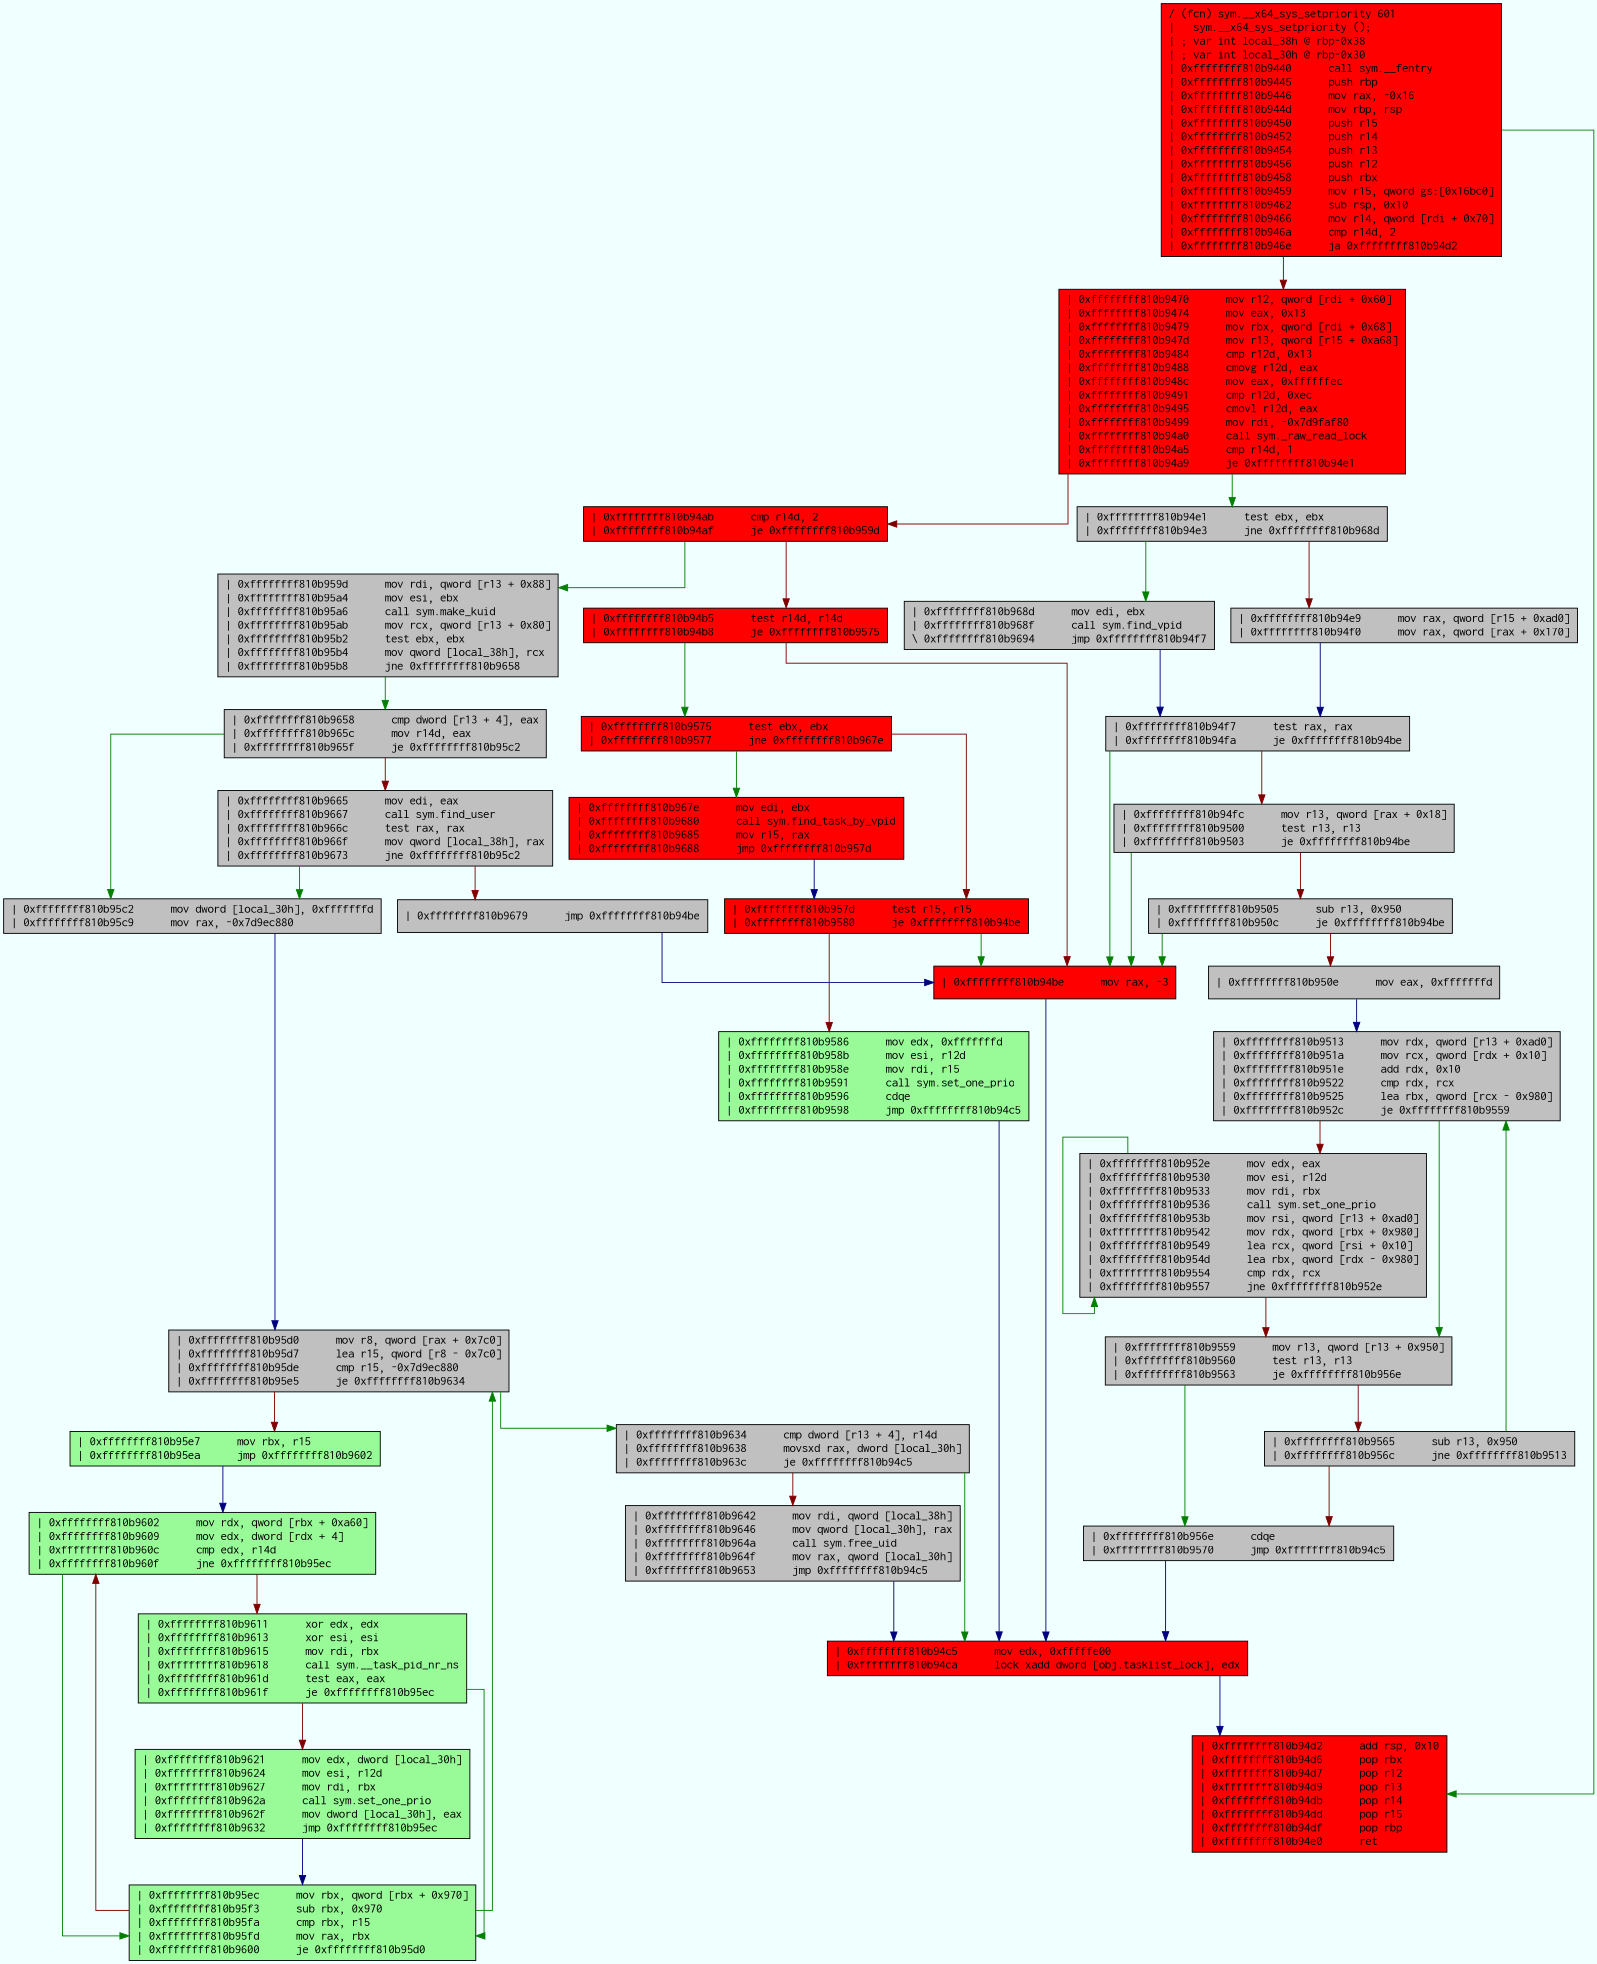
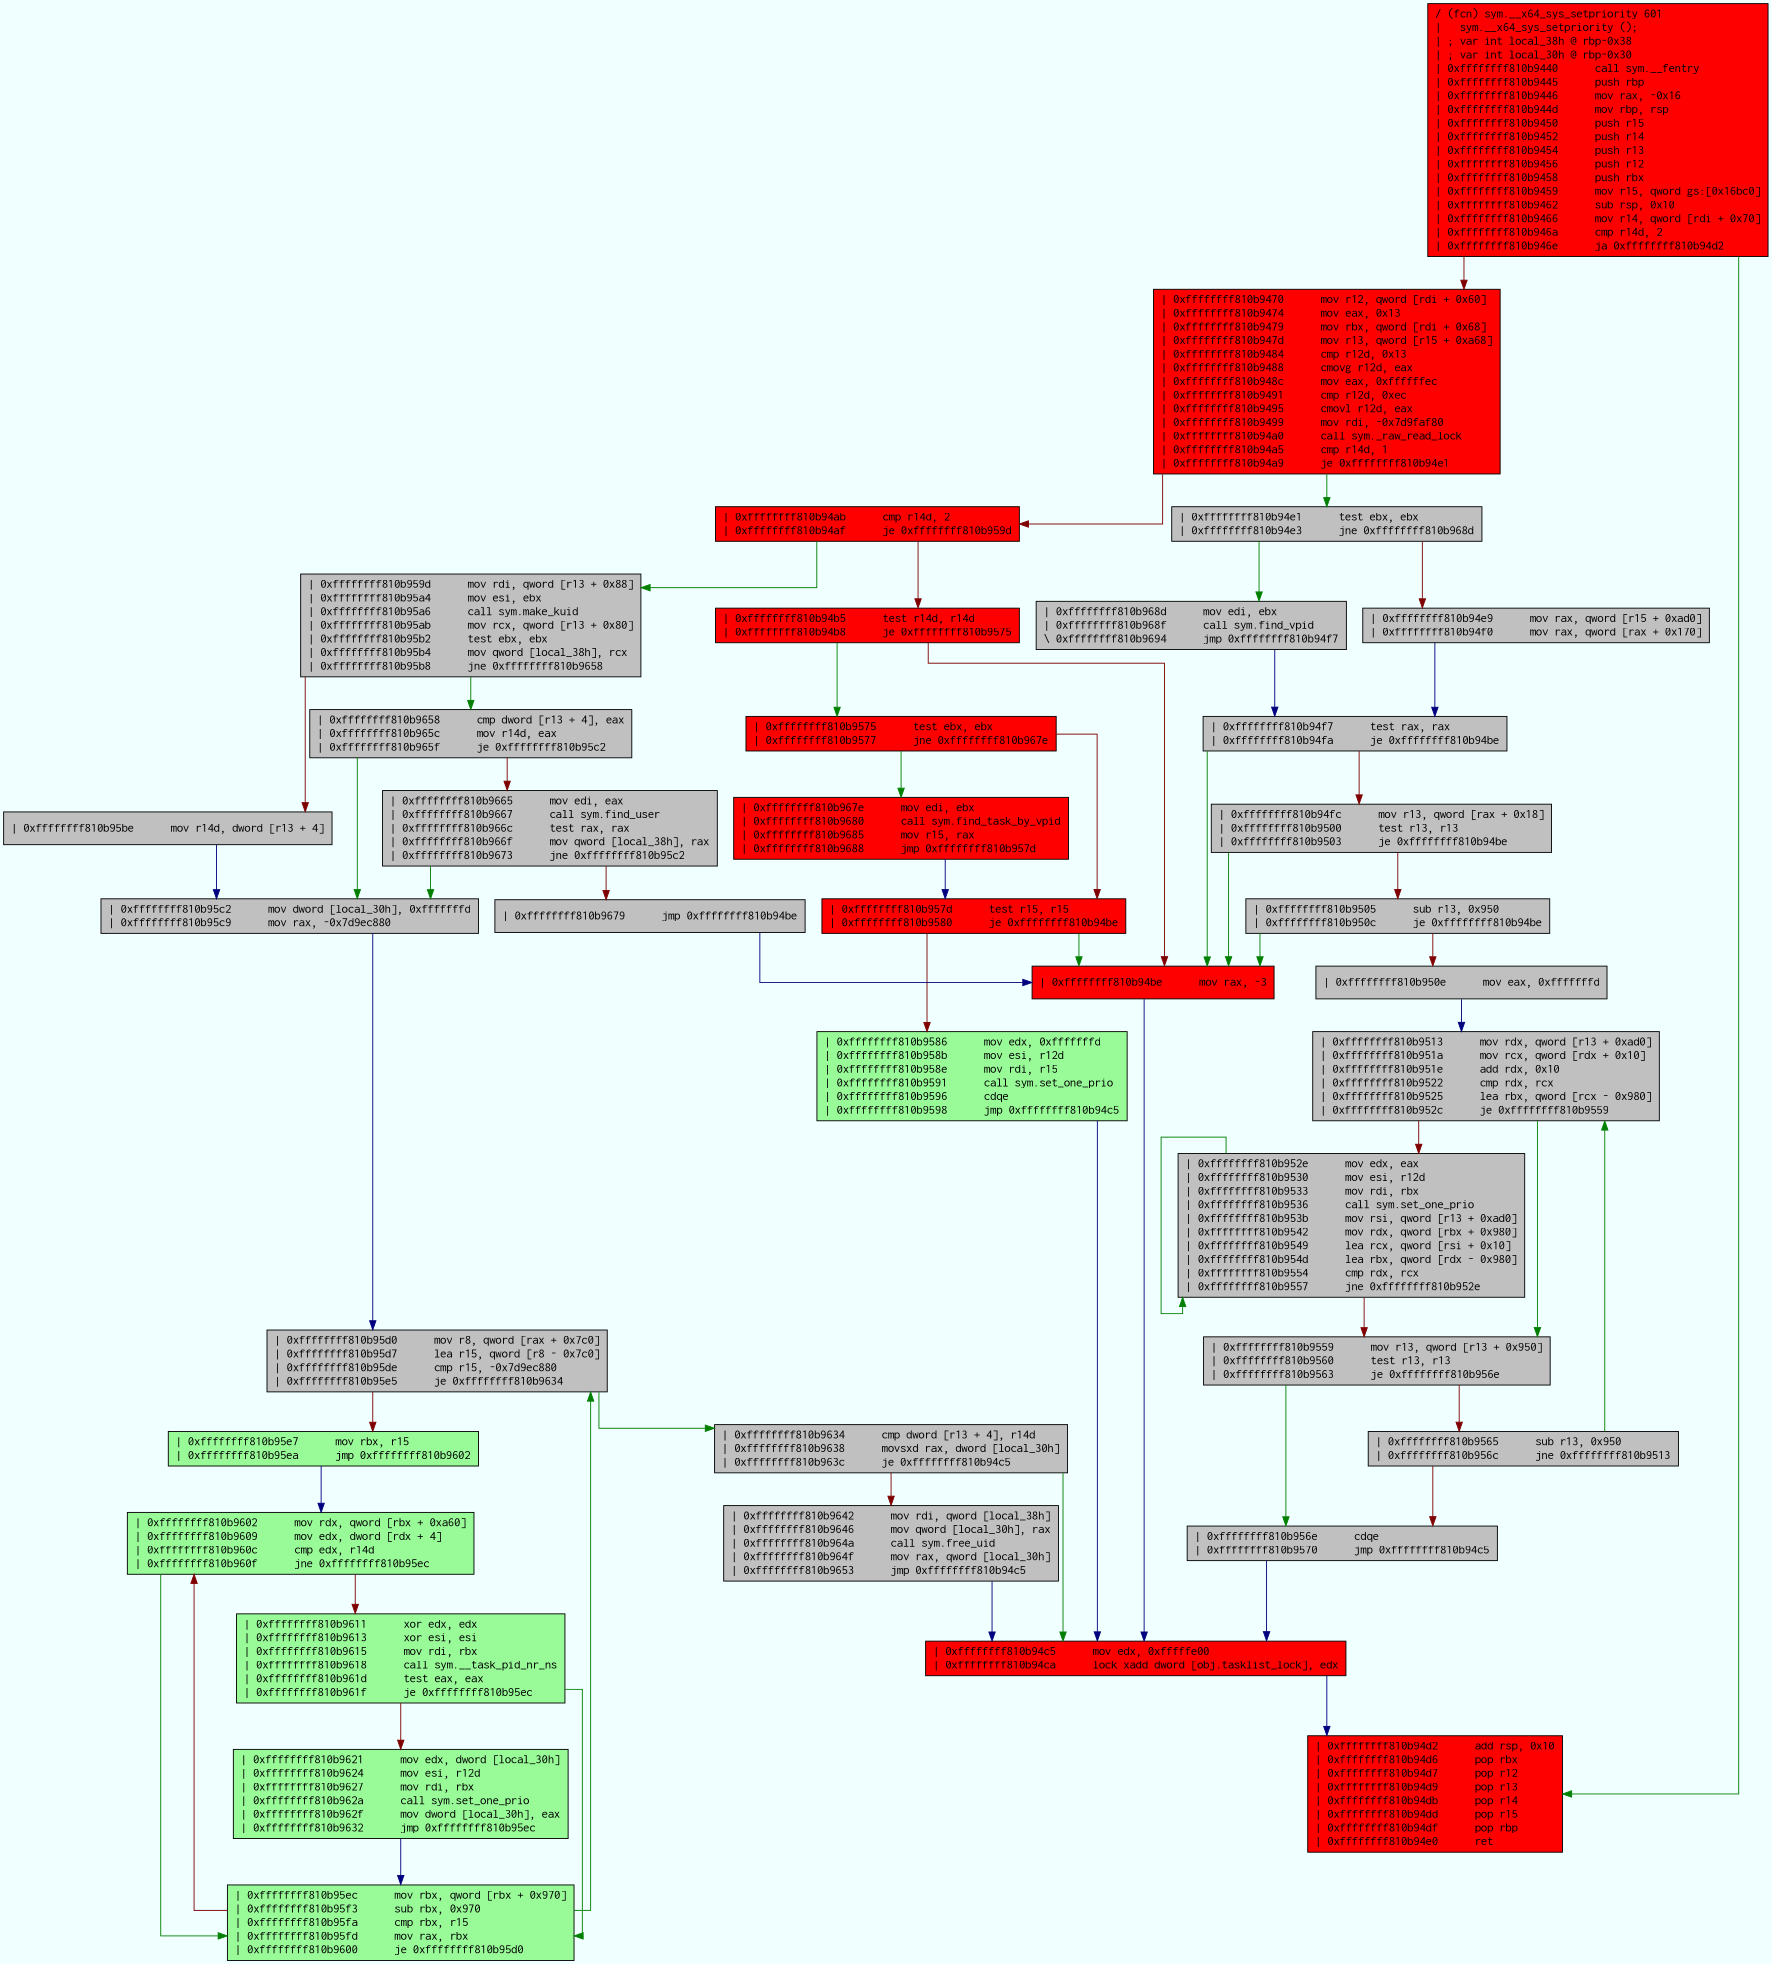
  digraph {
    bgcolor=azure
    fontname=Courier
    fontsize=8
    splines=ortho
    node [color=black fillcolor=gray fontname=Courier shape=box style=filled]
    edge [arrowhead=normal color="#007f00"]
    n1 [fillcolor=red label="/ (fcn) sym.__x64_sys_setpriority 601\l|   sym.__x64_sys_setpriority ();\l| ; var int local_38h @ rbp-0x38\l| ; var int local_30h @ rbp-0x30\l| 0xffffffff810b9440      call sym.__fentry\l| 0xffffffff810b9445      push rbp\l| 0xffffffff810b9446      mov rax, -0x16\l| 0xffffffff810b944d      mov rbp, rsp\l| 0xffffffff810b9450      push r15\l| 0xffffffff810b9452      push r14\l| 0xffffffff810b9454      push r13\l| 0xffffffff810b9456      push r12\l| 0xffffffff810b9458      push rbx\l| 0xffffffff810b9459      mov r15, qword gs:[0x16bc0]\l| 0xffffffff810b9462      sub rsp, 0x10\l| 0xffffffff810b9466      mov r14, qword [rdi + 0x70]\l| 0xffffffff810b946a      cmp r14d, 2\l| 0xffffffff810b946e      ja 0xffffffff810b94d2\l"]
    n2 [fillcolor=red label="| 0xffffffff810b94d2      add rsp, 0x10\l| 0xffffffff810b94d6      pop rbx\l| 0xffffffff810b94d7      pop r12\l| 0xffffffff810b94d9      pop r13\l| 0xffffffff810b94db      pop r14\l| 0xffffffff810b94dd      pop r15\l| 0xffffffff810b94df      pop rbp\l| 0xffffffff810b94e0      ret\l"]
    n3 [fillcolor=red label="| 0xffffffff810b9470      mov r12, qword [rdi + 0x60]\l| 0xffffffff810b9474      mov eax, 0x13\l| 0xffffffff810b9479      mov rbx, qword [rdi + 0x68]\l| 0xffffffff810b947d      mov r13, qword [r15 + 0xa68]\l| 0xffffffff810b9484      cmp r12d, 0x13\l| 0xffffffff810b9488      cmovg r12d, eax\l| 0xffffffff810b948c      mov eax, 0xffffffec\l| 0xffffffff810b9491      cmp r12d, 0xec\l| 0xffffffff810b9495      cmovl r12d, eax\l| 0xffffffff810b9499      mov rdi, -0x7d9faf80\l| 0xffffffff810b94a0      call sym._raw_read_lock\l| 0xffffffff810b94a5      cmp r14d, 1\l| 0xffffffff810b94a9      je 0xffffffff810b94e1\l"]
    n4 [label="| 0xffffffff810b94e1      test ebx, ebx\l| 0xffffffff810b94e3      jne 0xffffffff810b968d\l"]
    n5 [fillcolor=red label="| 0xffffffff810b94ab      cmp r14d, 2\l| 0xffffffff810b94af      je 0xffffffff810b959d\l"]
    n6 [label="| 0xffffffff810b968d      mov edi, ebx\l| 0xffffffff810b968f      call sym.find_vpid\l\\ 0xffffffff810b9694      jmp 0xffffffff810b94f7\l"]
    n7 [label="| 0xffffffff810b94e9      mov rax, qword [r15 + 0xad0]\l| 0xffffffff810b94f0      mov rax, qword [rax + 0x170]\l"]
    n8 [label="| 0xffffffff810b959d      mov rdi, qword [r13 + 0x88]\l| 0xffffffff810b95a4      mov esi, ebx\l| 0xffffffff810b95a6      call sym.make_kuid\l| 0xffffffff810b95ab      mov rcx, qword [r13 + 0x80]\l| 0xffffffff810b95b2      test ebx, ebx\l| 0xffffffff810b95b4      mov qword [local_38h], rcx\l| 0xffffffff810b95b8      jne 0xffffffff810b9658\l"]
    n9 [fillcolor=red label="| 0xffffffff810b94b5      test r14d, r14d\l| 0xffffffff810b94b8      je 0xffffffff810b9575\l"]
    n10 [label="| 0xffffffff810b94f7      test rax, rax\l| 0xffffffff810b94fa      je 0xffffffff810b94be\l"]
    n11 [label="| 0xffffffff810b9658      cmp dword [r13 + 4], eax\l| 0xffffffff810b965c      mov r14d, eax\l| 0xffffffff810b965f      je 0xffffffff810b95c2\l"]
+   n12 [label="| 0xffffffff810b95be      mov r14d, dword [r13 + 4]\l"]
    n13 [fillcolor=red label="| 0xffffffff810b9575      test ebx, ebx\l| 0xffffffff810b9577      jne 0xffffffff810b967e\l"]
    n14 [fillcolor=red label="| 0xffffffff810b94be      mov rax, -3\l"]
    n15 [label="| 0xffffffff810b95c2      mov dword [local_30h], 0xfffffffd\l| 0xffffffff810b95c9      mov rax, -0x7d9ec880\l"]
    n16 [label="| 0xffffffff810b9665      mov edi, eax\l| 0xffffffff810b9667      call sym.find_user\l| 0xffffffff810b966c      test rax, rax\l| 0xffffffff810b966f      mov qword [local_38h], rax\l| 0xffffffff810b9673      jne 0xffffffff810b95c2\l"]
    n17 [fillcolor=red label="| 0xffffffff810b967e      mov edi, ebx\l| 0xffffffff810b9680      call sym.find_task_by_vpid\l| 0xffffffff810b9685      mov r15, rax\l| 0xffffffff810b9688      jmp 0xffffffff810b957d\l"]
    n18 [fillcolor=red label="| 0xffffffff810b957d      test r15, r15\l| 0xffffffff810b9580      je 0xffffffff810b94be\l"]
    n19 [fillcolor=red label="| 0xffffffff810b94c5      mov edx, 0xfffffe00\l| 0xffffffff810b94ca      lock xadd dword [obj.tasklist_lock], edx\l"]
    n20 [fillcolor=palegreen label="| 0xffffffff810b9586      mov edx, 0xfffffffd\l| 0xffffffff810b958b      mov esi, r12d\l| 0xffffffff810b958e      mov rdi, r15\l| 0xffffffff810b9591      call sym.set_one_prio\l| 0xffffffff810b9596      cdqe\l| 0xffffffff810b9598      jmp 0xffffffff810b94c5\l"]
    n21 [label="| 0xffffffff810b94fc      mov r13, qword [rax + 0x18]\l| 0xffffffff810b9500      test r13, r13\l| 0xffffffff810b9503      je 0xffffffff810b94be\l"]
    n22 [label="| 0xffffffff810b9505      sub r13, 0x950\l| 0xffffffff810b950c      je 0xffffffff810b94be\l"]
    n23 [label="| 0xffffffff810b950e      mov eax, 0xfffffffd\l"]
    n24 [label="| 0xffffffff810b9513      mov rdx, qword [r13 + 0xad0]\l| 0xffffffff810b951a      mov rcx, qword [rdx + 0x10]\l| 0xffffffff810b951e      add rdx, 0x10\l| 0xffffffff810b9522      cmp rdx, rcx\l| 0xffffffff810b9525      lea rbx, qword [rcx - 0x980]\l| 0xffffffff810b952c      je 0xffffffff810b9559\l"]
    n25 [label="| 0xffffffff810b9559      mov r13, qword [r13 + 0x950]\l| 0xffffffff810b9560      test r13, r13\l| 0xffffffff810b9563      je 0xffffffff810b956e\l"]
    n26 [label="| 0xffffffff810b952e      mov edx, eax\l| 0xffffffff810b9530      mov esi, r12d\l| 0xffffffff810b9533      mov rdi, rbx\l| 0xffffffff810b9536      call sym.set_one_prio\l| 0xffffffff810b953b      mov rsi, qword [r13 + 0xad0]\l| 0xffffffff810b9542      mov rdx, qword [rbx + 0x980]\l| 0xffffffff810b9549      lea rcx, qword [rsi + 0x10]\l| 0xffffffff810b954d      lea rbx, qword [rdx - 0x980]\l| 0xffffffff810b9554      cmp rdx, rcx\l| 0xffffffff810b9557      jne 0xffffffff810b952e\l"]
    n27 [label="| 0xffffffff810b956e      cdqe\l| 0xffffffff810b9570      jmp 0xffffffff810b94c5\l"]
    n28 [label="| 0xffffffff810b9565      sub r13, 0x950\l| 0xffffffff810b956c      jne 0xffffffff810b9513\l"]
    n29 [label="| 0xffffffff810b95d0      mov r8, qword [rax + 0x7c0]\l| 0xffffffff810b95d7      lea r15, qword [r8 - 0x7c0]\l| 0xffffffff810b95de      cmp r15, -0x7d9ec880\l| 0xffffffff810b95e5      je 0xffffffff810b9634\l"]
    n30 [label="| 0xffffffff810b9679      jmp 0xffffffff810b94be\l"]
    n31 [label="| 0xffffffff810b9634      cmp dword [r13 + 4], r14d\l| 0xffffffff810b9638      movsxd rax, dword [local_30h]\l| 0xffffffff810b963c      je 0xffffffff810b94c5\l"]
    n32 [fillcolor=palegreen label="| 0xffffffff810b95e7      mov rbx, r15\l| 0xffffffff810b95ea      jmp 0xffffffff810b9602\l"]
    n33 [label="| 0xffffffff810b9642      mov rdi, qword [local_38h]\l| 0xffffffff810b9646      mov qword [local_30h], rax\l| 0xffffffff810b964a      call sym.free_uid\l| 0xffffffff810b964f      mov rax, qword [local_30h]\l| 0xffffffff810b9653      jmp 0xffffffff810b94c5\l"]
    n34 [fillcolor=palegreen label="| 0xffffffff810b9602      mov rdx, qword [rbx + 0xa60]\l| 0xffffffff810b9609      mov edx, dword [rdx + 4]\l| 0xffffffff810b960c      cmp edx, r14d\l| 0xffffffff810b960f      jne 0xffffffff810b95ec\l"]
    n35 [fillcolor=palegreen label="| 0xffffffff810b95ec      mov rbx, qword [rbx + 0x970]\l| 0xffffffff810b95f3      sub rbx, 0x970\l| 0xffffffff810b95fa      cmp rbx, r15\l| 0xffffffff810b95fd      mov rax, rbx\l| 0xffffffff810b9600      je 0xffffffff810b95d0\l"]
    n36 [fillcolor=palegreen label="| 0xffffffff810b9611      xor edx, edx\l| 0xffffffff810b9613      xor esi, esi\l| 0xffffffff810b9615      mov rdi, rbx\l| 0xffffffff810b9618      call sym.__task_pid_nr_ns\l| 0xffffffff810b961d      test eax, eax\l| 0xffffffff810b961f      je 0xffffffff810b95ec\l"]
    n37 [fillcolor=palegreen label="| 0xffffffff810b9621      mov edx, dword [local_30h]\l| 0xffffffff810b9624      mov esi, r12d\l| 0xffffffff810b9627      mov rdi, rbx\l| 0xffffffff810b962a      call sym.set_one_prio\l| 0xffffffff810b962f      mov dword [local_30h], eax\l| 0xffffffff810b9632      jmp 0xffffffff810b95ec\l"]
    n1 -> n2
    n1 -> n3 [color="#7f0000"]
    n3 -> n4
    n3 -> n5 [color="#7f0000"]
    n4 -> n6
    n4 -> n7 [color="#7f0000"]
    n5 -> n8
    n5 -> n9 [color="#7f0000"]
    n6 -> n10 [color="#00007f"]
    n7 -> n10 [color="#00007f"]
    n8 -> n11
+   n8 -> n12 [color="#7f0000"]
    n9 -> n13
    n9 -> n14 [color="#7f0000"]
    n10 -> n14
    n10 -> n21 [color="#7f0000"]
    n11 -> n15
    n11 -> n16 [color="#7f0000"]
+   n12 -> n15 [color="#00007f"]
    n13 -> n17
    n13 -> n18 [color="#7f0000"]
    n14 -> n19 [color="#00007f"]
    n15 -> n29 [color="#00007f"]
    n16 -> n15
    n16 -> n30 [color="#7f0000"]
    n17 -> n18 [color="#00007f"]
    n18 -> n14
    n18 -> n20 [color="#7f0000"]
    n19 -> n2 [color="#00007f"]
    n20 -> n19 [color="#00007f"]
    n21 -> n14
    n21 -> n22 [color="#7f0000"]
    n22 -> n14
    n22 -> n23 [color="#7f0000"]
    n23 -> n24 [color="#00007f"]
    n24 -> n25
    n24 -> n26 [color="#7f0000"]
    n25 -> n27
    n25 -> n28 [color="#7f0000"]
    n26 -> n25 [color="#7f0000"]
    n26 -> n26
    n27 -> n19 [color="#00007f"]
    n28 -> n24
    n28 -> n27 [color="#7f0000"]
    n29 -> n31
    n29 -> n32 [color="#7f0000"]
    n30 -> n14 [color="#00007f"]
    n31 -> n19
    n31 -> n33 [color="#7f0000"]
    n32 -> n34 [color="#00007f"]
    n33 -> n19 [color="#00007f"]
    n34 -> n35
    n34 -> n36 [color="#7f0000"]
    n35 -> n29
    n35 -> n34 [color="#7f0000"]
    n36 -> n35
    n36 -> n37 [color="#7f0000"]
    n37 -> n35 [color="#00007f"]
  }
